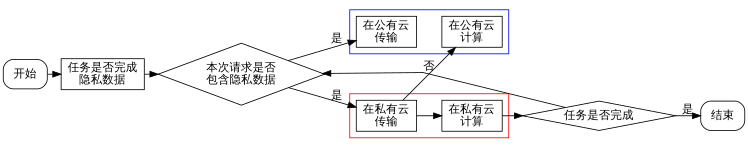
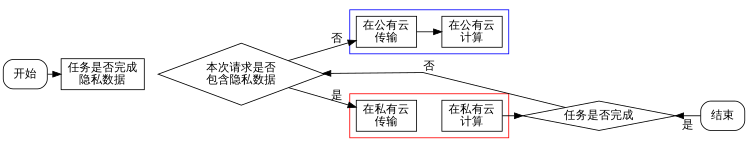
  digraph {
    minlen=0
    rankdir=LR
    ranksep=0.2
    splines=false
    node [shape=box]
    n1 [label="在私有云\n计算"]
    n2 [label="在私有云\n传输"]
    n3 [label="在公有云\n计算"]
    n4 [label="在公有云\n传输"]
    n5 [label="任务是否完成" shape=diamond]
    n6 [label="开始" style=rounded]
    n7 [label="任务是否完成\n隐私数据"]
    n8 [label="本次请求是否\n包含隐私数据" shape=diamond]
    n9 [label="结束" style=rounded]
    subgraph cluster_1 {
      color=red
      n1
      n2
    }
    subgraph cluster_2 {
      color=blue
      n3
      n4
    }
    n1 -> n5
-   n2 -> n1
-   n2 -> n3
+   n4 -> n3
    n5 -> n8 [constraint=false label="否"]
-   n5 -> n9 [label="是"]
+   n9 -> n5 [label="是"]
    n6 -> n7
-   n7 -> n8
    n8 -> n2 [label="是"]
-   n8 -> n4 [label="是"]
+   n8 -> n4 [label="否"]
  }
